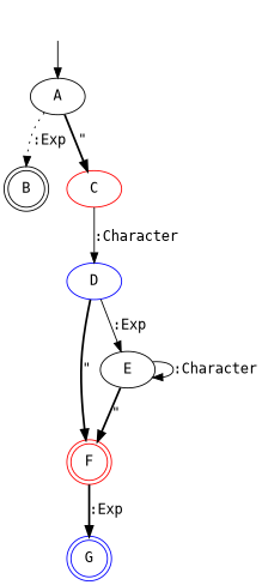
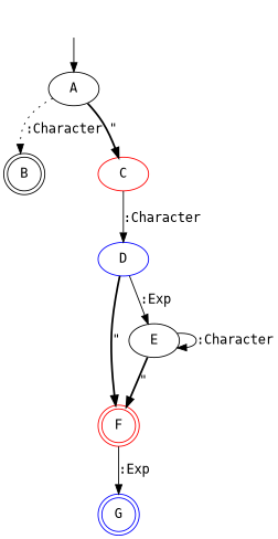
  digraph {
    fontname="DejaVu Sans Mono"
    node [fontname="DejaVu Sans Mono" color=black]
    edge [fontname="DejaVu Sans Mono" style=solid]
    fake [style=invisible color=""]
    A [root=true]
    B [shape=doublecircle]
    C [color=red]
    F [color=red shape=doublecircle]
    G [color=blue shape=doublecircle]
    D [color=blue]
    E
    fake -> A
-   A -> B [label=":Exp" style=dotted]
+   A -> B [label=":Character" style=dotted]
    A -> C [label="\"" style=bold]
    C -> D [label=":Character"]
-   F -> G [label=":Exp" style=bold]
+   F -> G [label=":Exp"]
    D -> F [label="\"" style=bold]
    D -> E [label=":Exp"]
    E -> F [label="\"" style=bold]
    E -> E [label=":Character"]
  }
